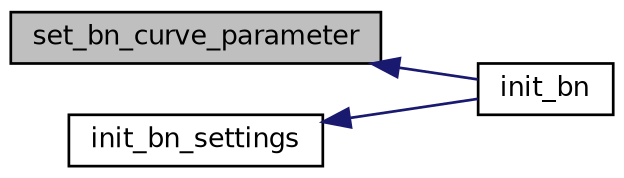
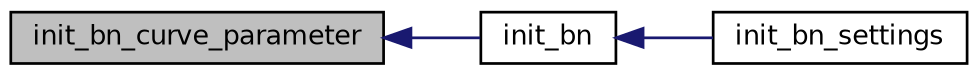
  digraph {
    rankdir=LR
    node [color=black fillcolor=white fontname=Helvetica fontsize=10 shape=record style=filled]
    edge [color=midnightblue dir=back fontname=Helvetica fontsize=10 labelfontname=Helvetica labelfontsize=10 style=solid]
-   n1 [fillcolor=grey75 fontcolor=black height=0.2 label=set_bn_curve_parameter width=0.4]
+   n1 [fillcolor=grey75 fontcolor=black height=0.2 label=init_bn_curve_parameter width=0.4]
    n2 [height=0.2 label=init_bn width=0.4]
    n3 [height=0.2 label=init_bn_settings width=0.4]
    n1 -> n2
-   n3 -> n2
+   n2 -> n3
  }
